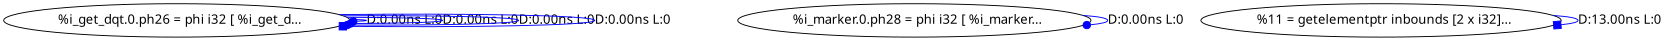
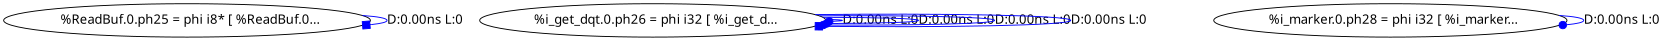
  digraph {
    fontname="Noto Sans"
    node [fontname="Noto Sans"]
    edge [arrowhead=dot color=blue fontname="Noto Sans"]
+   n1 [label="  %ReadBuf.0.ph25 = phi i8* [ %ReadBuf.0..."]
    n2 [label="  %i_get_dqt.0.ph26 = phi i32 [ %i_get_d..."]
    n3 [label="  %i_marker.0.ph28 = phi i32 [ %i_marker..."]
-   n4 [label="  %11 = getelementptr inbounds [2 x i32]..."]
+   n1 -> n1 [arrowhead=box label="D:0.00ns L:0"]
    n2 -> n2 [label="D:0.00ns L:0"]
    n2 -> n2 [label="D:0.00ns L:0"]
    n2 -> n2 [label="D:0.00ns L:0"]
    n2 -> n2 [arrowhead=box label="D:0.00ns L:0"]
    n3 -> n3 [label="D:0.00ns L:0"]
-   n4 -> n4 [arrowhead=box label="D:13.00ns L:0"]
  }
